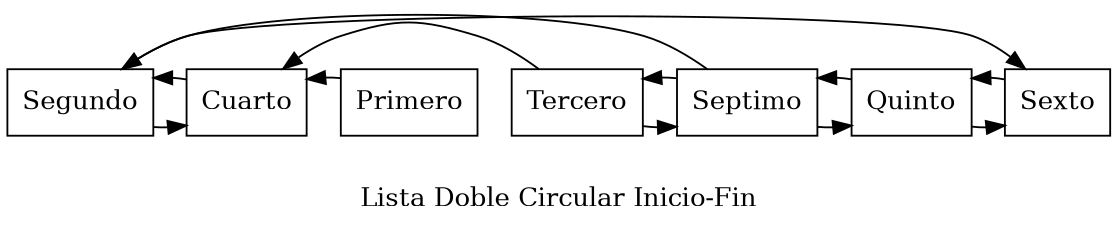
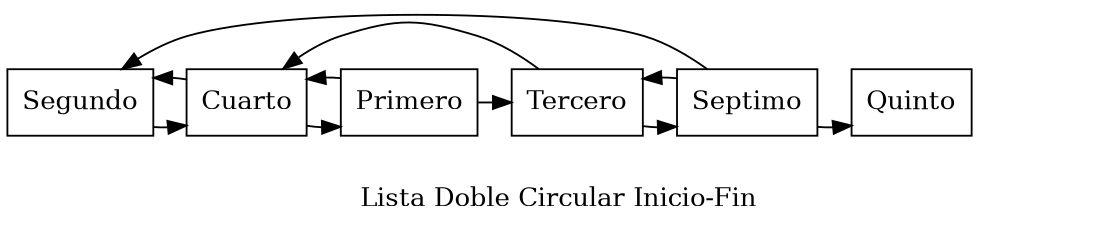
  digraph {
    label=" Lista Doble Circular Inicio-Fin "
    node [shape=box]
    edge [dir=forward]
    n1 [label=Segundo]
    n2 [label=Cuarto]
    n3 [label=Primero]
    n4 [label=Tercero]
    n5 [label=Septimo]
    n6 [label=Quinto]
-   n7 [label=Sexto]
    subgraph sub_1 {
      rank=same
      n1
      n2
      n3
      n4
      n5
      n6
-     n7
    }
    n1 -> n2
    n1 -> n2 [dir=back]
+   n2 -> n3
    n2 -> n3 [dir=back]
    n2 -> n4 [dir=back]
+   n3 -> n4
    n4 -> n5
    n4 -> n5 [dir=back]
    n5 -> n1
    n5 -> n6
-   n5 -> n6 [dir=back]
-   n6 -> n7
-   n6 -> n7 [dir=back]
-   n7 -> n1 [dir=back]
  }
